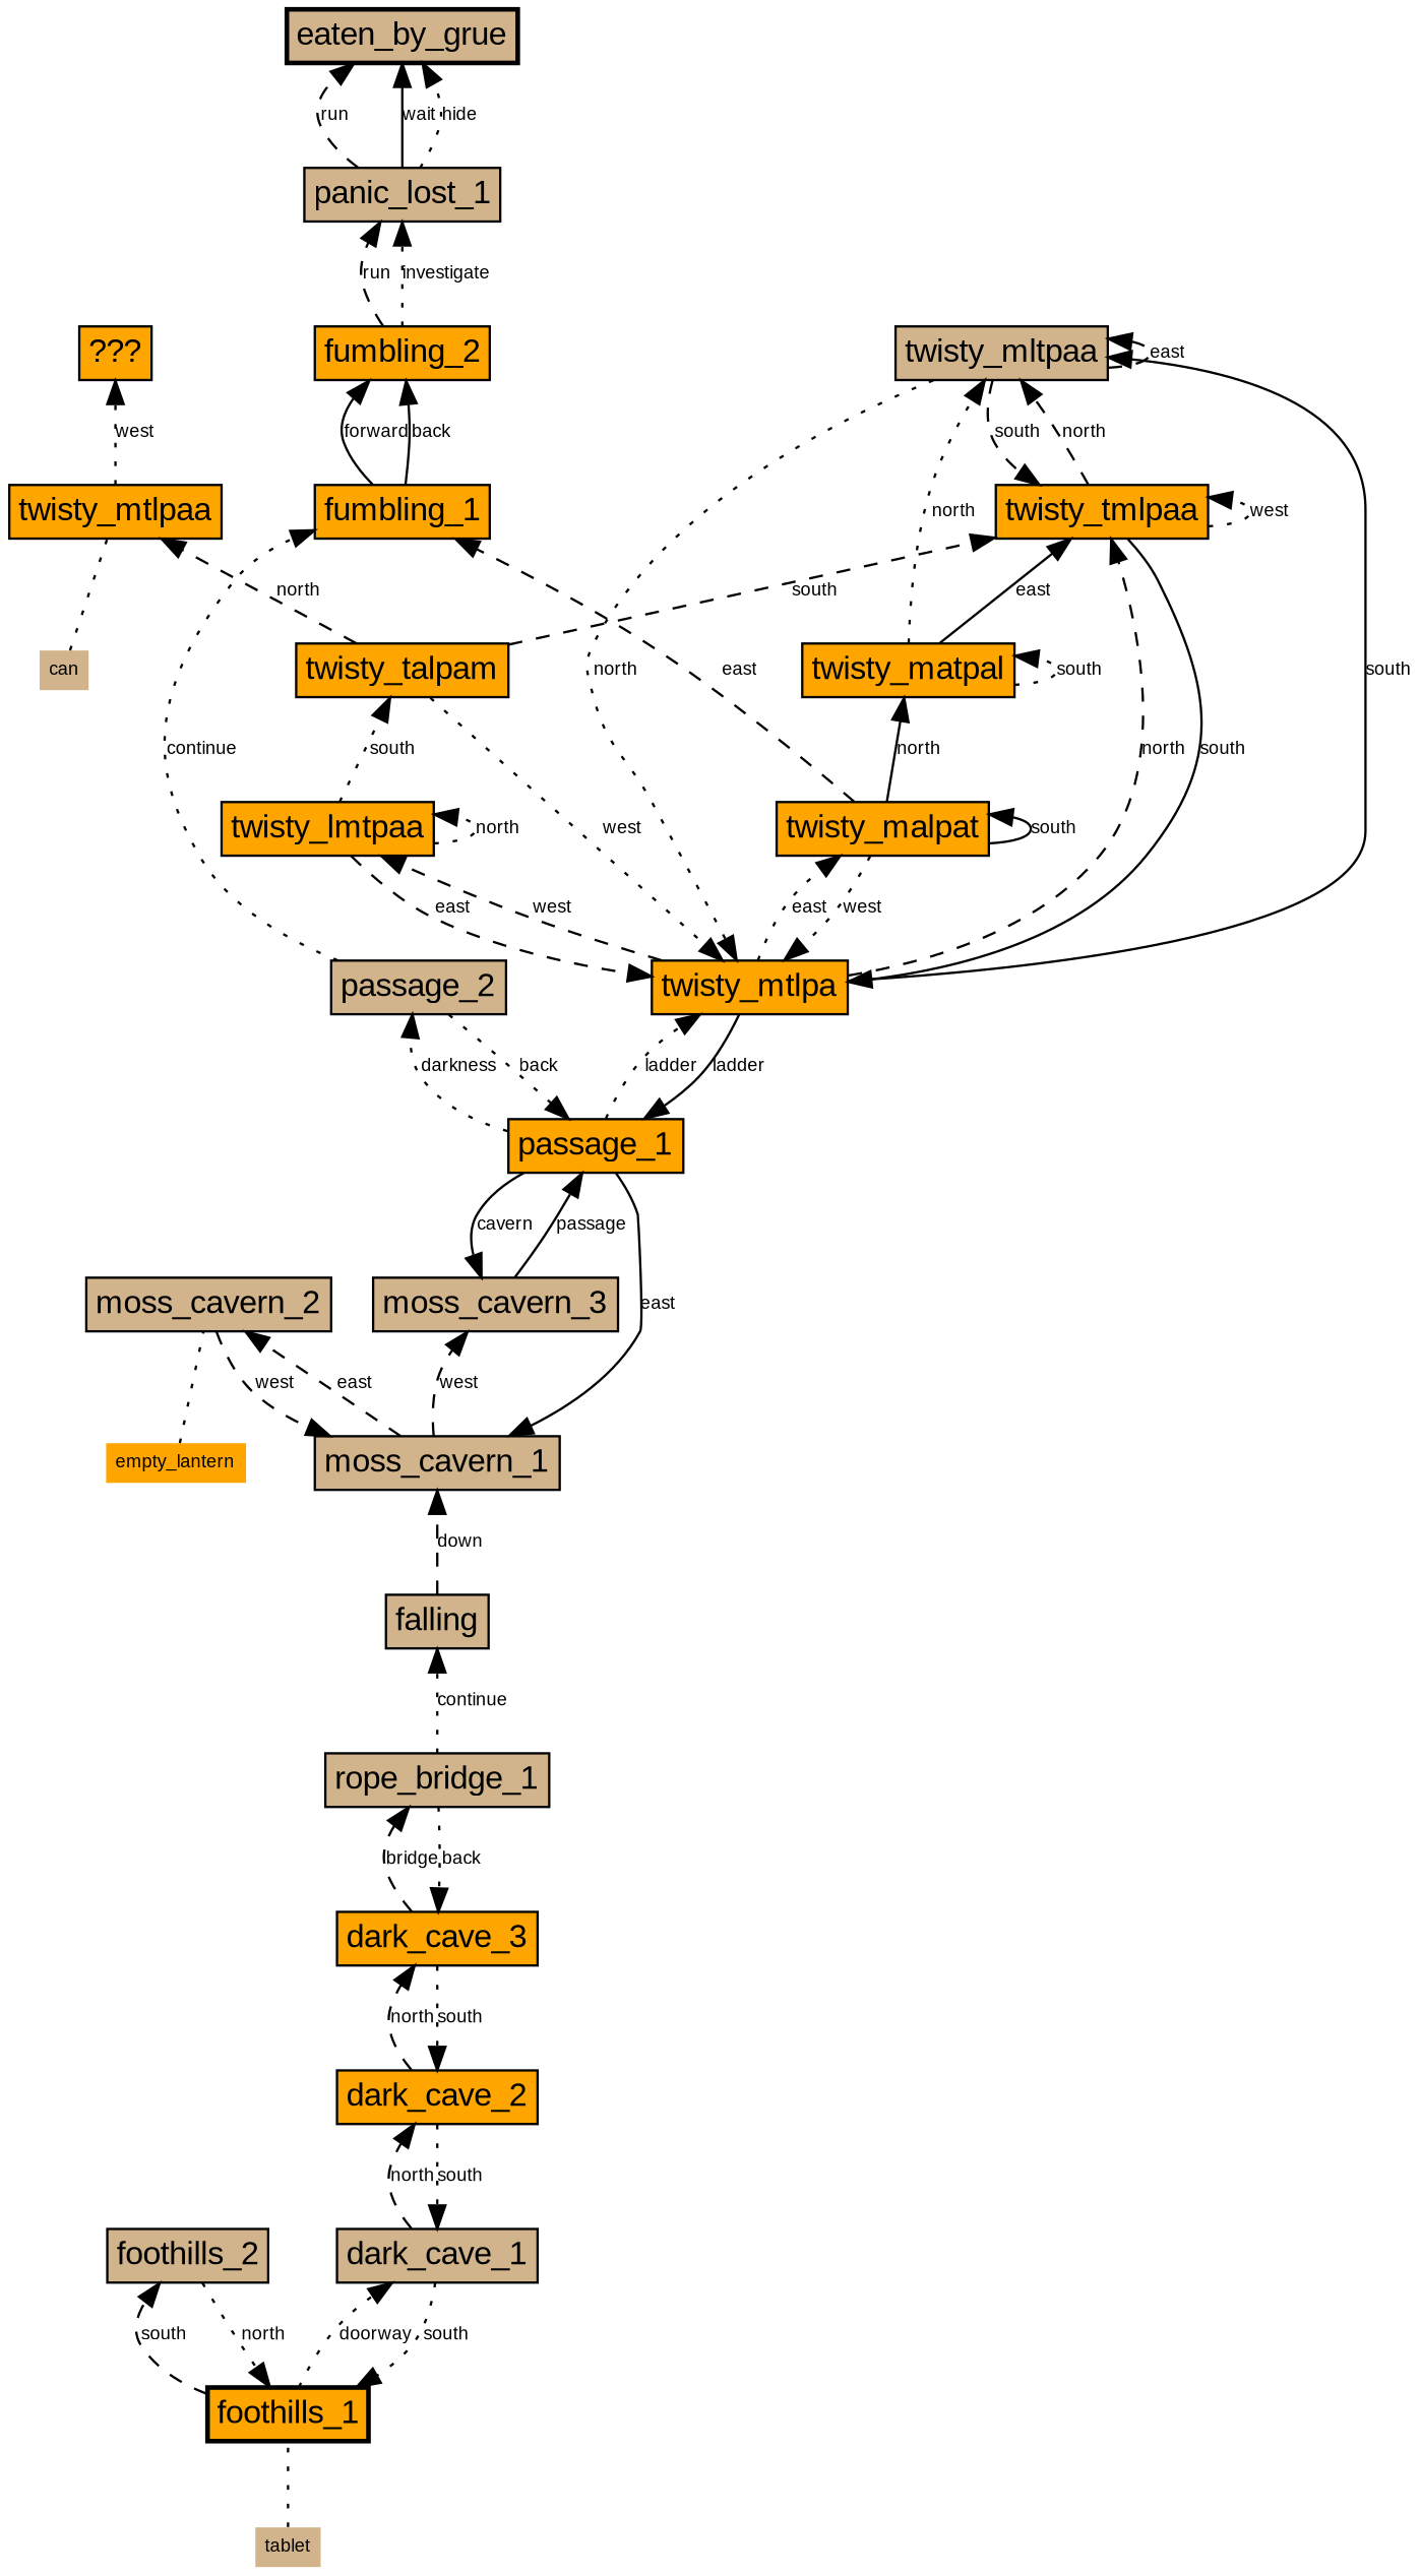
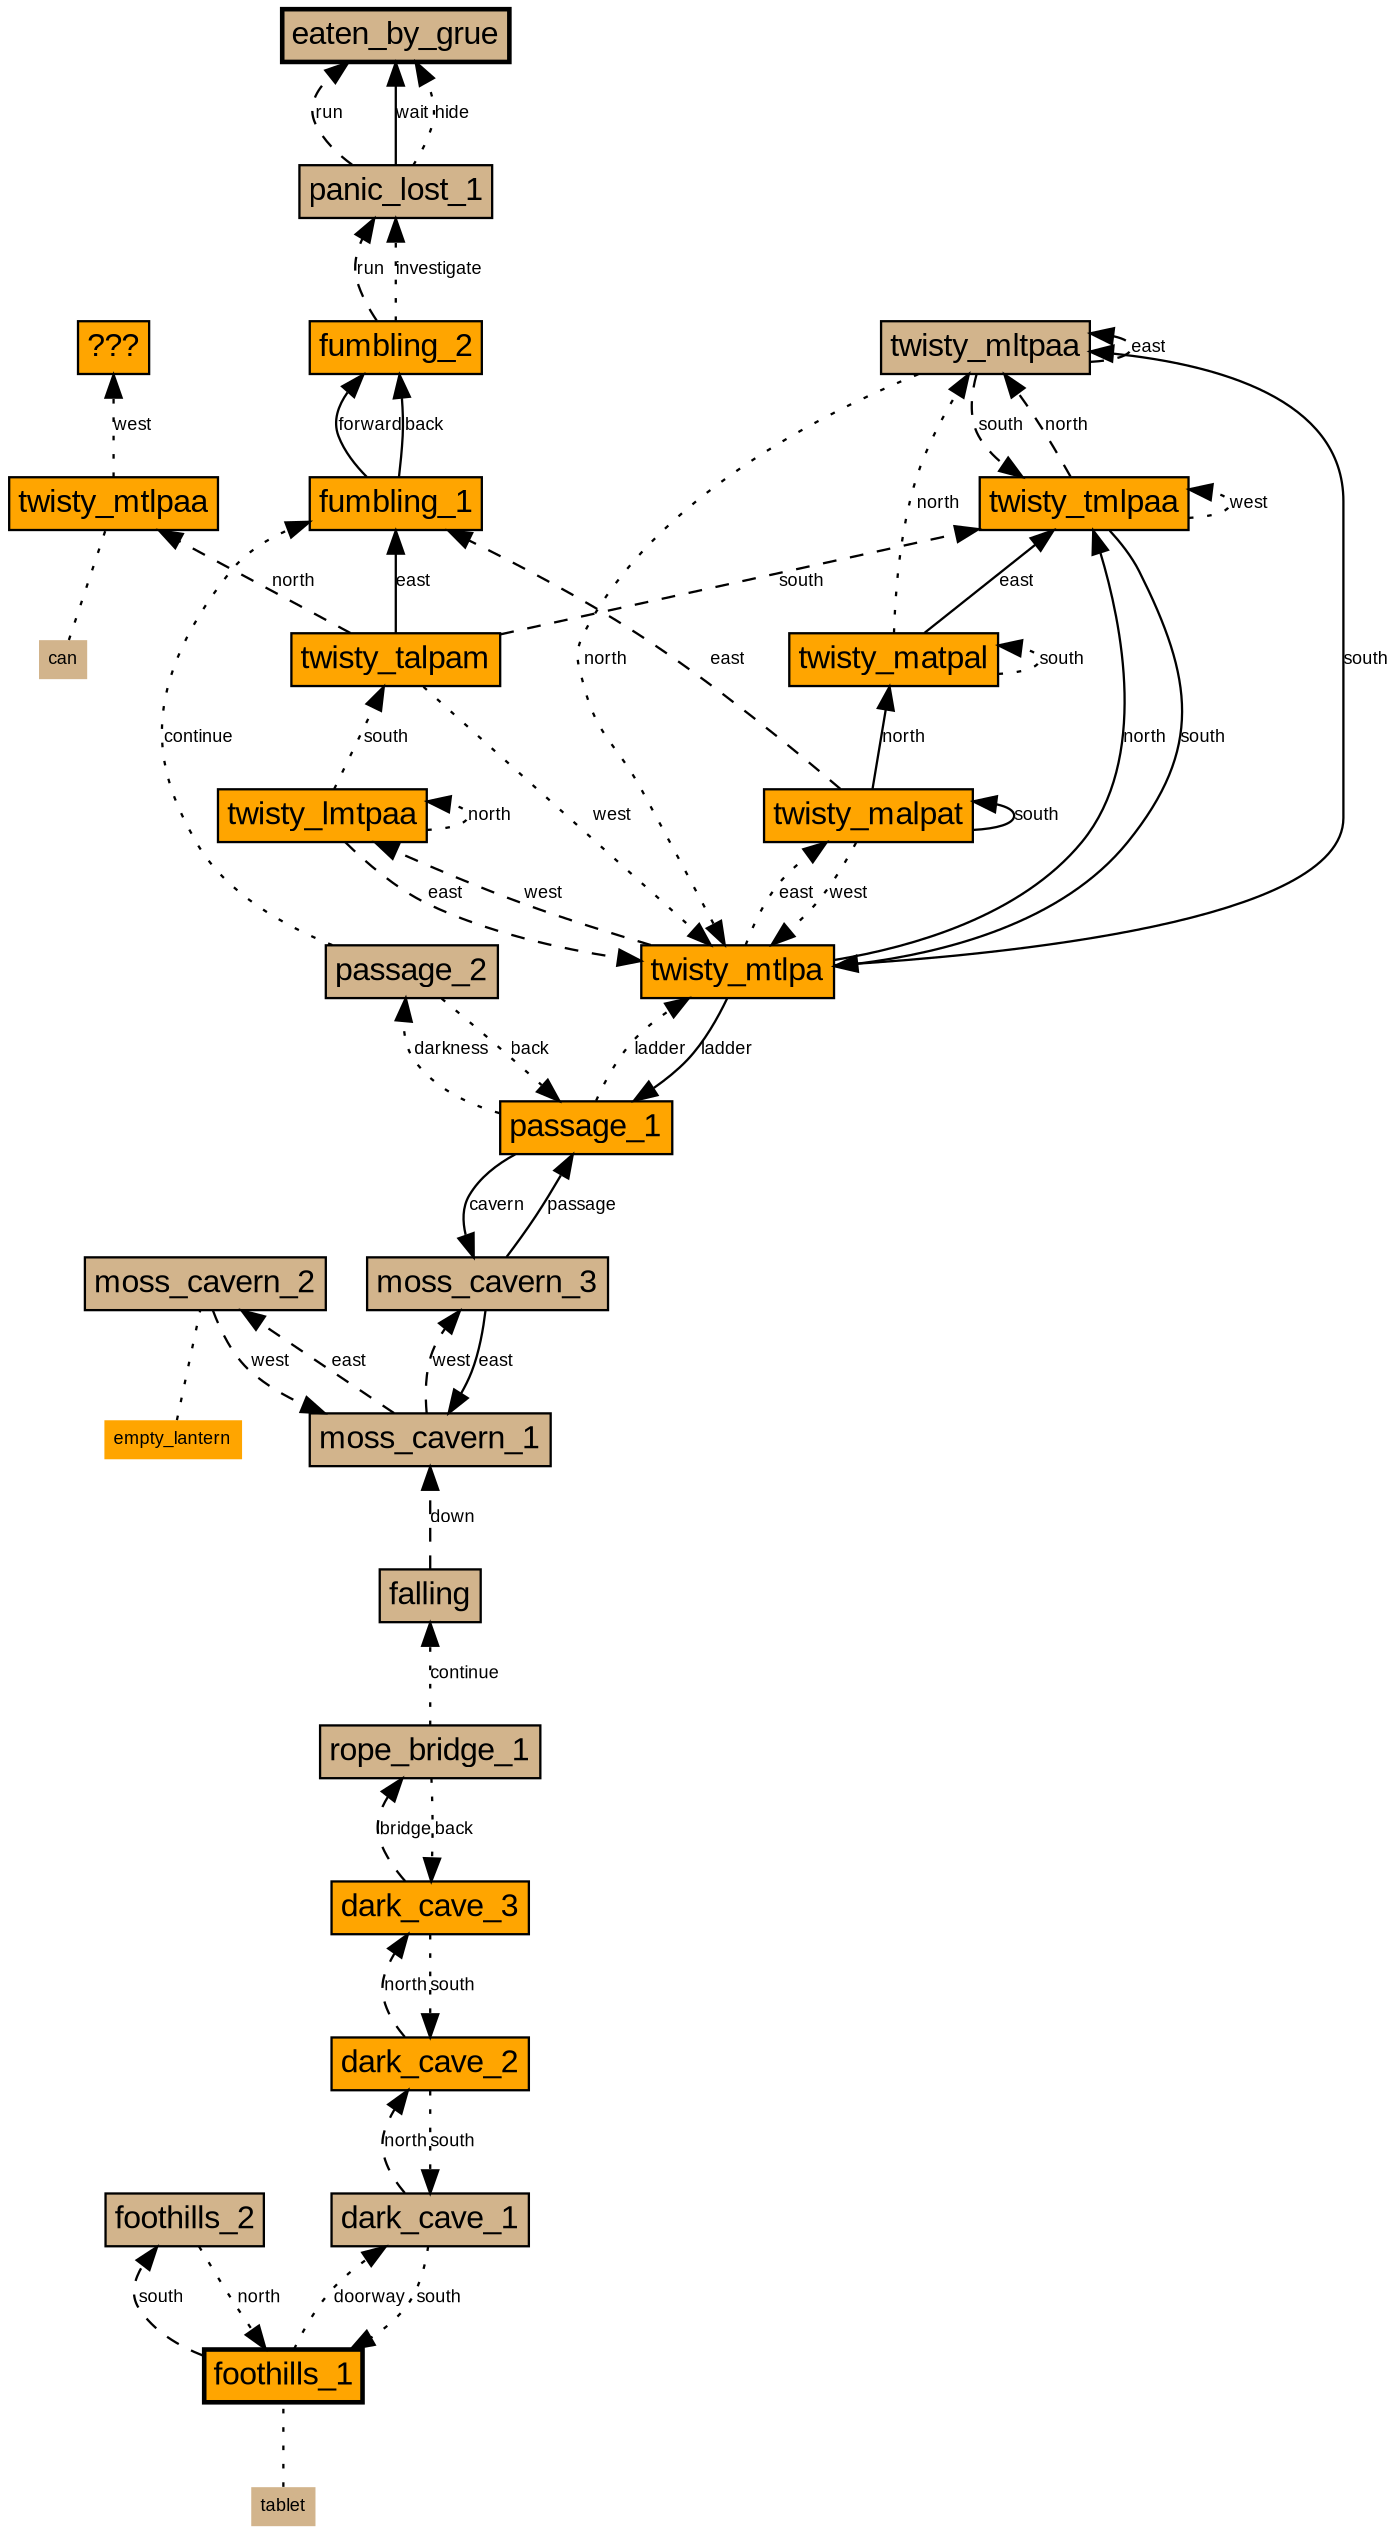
  digraph {
    rankdir=BT
    node [fillcolor=orange fontname=arial margin="0.05,0.05" shape=box style=filled]
    edge [fontname=arial fontsize=8 style=dotted]
    foothills_1 [height=0 style="bold,filled" width=0]
    foothills_2 [fillcolor=tan height=0 width=0]
    dark_cave_1 [fillcolor=tan height=0 width=0]
    dark_cave_2 [height=0 width=0]
    eaten_by_grue [fillcolor=tan height=0 style="bold,filled" width=0]
    tablet [fillcolor=tan fontsize=8 height=0 shape=none width=0]
    empty_lantern [fontsize=8 height=0 shape=none width=0]
    moss_cavern_2 [fillcolor=tan height=0 width=0]
    moss_cavern_1 [fillcolor=tan height=0 width=0]
    can [fillcolor=tan fontsize=8 height=0 shape=none width=0]
    twisty_mtlpaa [height=0 width=0]
    "???" [height=0 width=0]
    moss_cavern_3 [fillcolor=tan height=0 width=0]
    dark_cave_3 [height=0 width=0]
    rope_bridge_1 [fillcolor=tan height=0 width=0]
    falling [fillcolor=tan height=0 width=0]
    passage_1 [height=0 width=0]
    twisty_mtlpa [height=0 width=0]
    passage_2 [fillcolor=tan height=0 width=0]
    twisty_tmlpaa [height=0 width=0]
    twisty_malpat [height=0 width=0]
    twisty_mltpaa [fillcolor=tan height=0 width=0]
    twisty_lmtpaa [height=0 width=0]
    fumbling_1 [height=0 width=0]
    twisty_matpal [height=0 width=0]
    twisty_talpam [height=0 width=0]
    fumbling_2 [height=0 width=0]
    panic_lost_1 [fillcolor=tan height=0 width=0]
    foothills_1 -> foothills_2 [label=south style=dashed]
    foothills_1 -> dark_cave_1 [label=doorway]
    foothills_2 -> foothills_1 [label=north]
    dark_cave_1 -> foothills_1 [label=south]
    dark_cave_1 -> dark_cave_2 [label=north style=dashed]
    dark_cave_2 -> dark_cave_1 [label=south]
    dark_cave_2 -> dark_cave_3 [label=north style=dashed]
    tablet -> foothills_1 [arrowhead=none]
    empty_lantern -> moss_cavern_2 [arrowhead=none]
    moss_cavern_2 -> moss_cavern_1 [label=west style=dashed]
    moss_cavern_1 -> moss_cavern_2 [label=east style=dashed]
    moss_cavern_1 -> moss_cavern_3 [label=west style=dashed]
    can -> twisty_mtlpaa [arrowhead=none]
    twisty_mtlpaa -> "???" [label=west]
-   passage_1 -> moss_cavern_1 [label=east style=solid]
+   moss_cavern_3 -> moss_cavern_1 [label=east style=solid]
    moss_cavern_3 -> passage_1 [label=passage style=solid]
    dark_cave_3 -> dark_cave_2 [label=south]
    dark_cave_3 -> rope_bridge_1 [label=bridge style=dashed]
    rope_bridge_1 -> dark_cave_3 [label=back]
    rope_bridge_1 -> falling [label=continue]
    falling -> moss_cavern_1 [label=down style=dashed]
    passage_1 -> moss_cavern_3 [label=cavern style=solid]
    passage_1 -> twisty_mtlpa [label=ladder]
    passage_1 -> passage_2 [label=darkness]
    twisty_mtlpa -> passage_1 [label=ladder style=solid]
-   twisty_mtlpa -> twisty_tmlpaa [label=north style=dashed]
+   twisty_mtlpa -> twisty_tmlpaa [label=north style=solid]
    twisty_mtlpa -> twisty_malpat [label=east]
    twisty_mtlpa -> twisty_mltpaa [label=south style=solid]
    twisty_mtlpa -> twisty_lmtpaa [label=west style=dashed]
    passage_2 -> passage_1 [label=back]
    passage_2 -> fumbling_1 [label=continue]
    twisty_tmlpaa -> twisty_mtlpa [label=south style=solid]
    twisty_tmlpaa -> twisty_tmlpaa [label=west]
    twisty_tmlpaa -> twisty_mltpaa [label=north style=dashed]
    twisty_malpat -> twisty_mtlpa [label=west]
    twisty_malpat -> twisty_malpat [label=south style=solid]
    twisty_malpat -> fumbling_1 [label=east style=dashed]
    twisty_malpat -> twisty_matpal [label=north style=solid]
    twisty_mltpaa -> twisty_mtlpa [label=north]
    twisty_mltpaa -> twisty_tmlpaa [label=south style=dashed]
    twisty_mltpaa -> twisty_mltpaa [label=east style=dashed]
    twisty_lmtpaa -> twisty_mtlpa [label=east style=dashed]
    twisty_lmtpaa -> twisty_lmtpaa [label=north]
    twisty_lmtpaa -> twisty_talpam [label=south]
    fumbling_1 -> fumbling_2 [label=forward style=solid]
    fumbling_1 -> fumbling_2 [label=back style=solid]
    twisty_matpal -> twisty_tmlpaa [label=east style=solid]
    twisty_matpal -> twisty_mltpaa [label=north]
    twisty_matpal -> twisty_matpal [label=south]
    twisty_talpam -> twisty_mtlpaa [label=north style=dashed]
    twisty_talpam -> twisty_mtlpa [label=west]
    twisty_talpam -> twisty_tmlpaa [label=south style=dashed]
+   twisty_talpam -> fumbling_1 [label=east style=solid]
    fumbling_2 -> panic_lost_1 [label=run style=dashed]
    fumbling_2 -> panic_lost_1 [label=investigate]
    panic_lost_1 -> eaten_by_grue [label=run style=dashed]
    panic_lost_1 -> eaten_by_grue [label=wait style=solid]
    panic_lost_1 -> eaten_by_grue [label=hide]
  }
